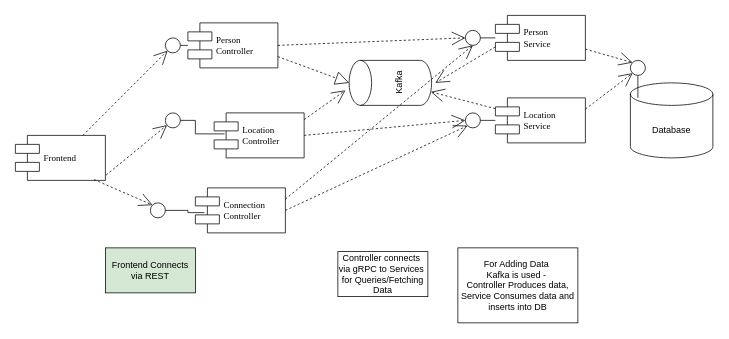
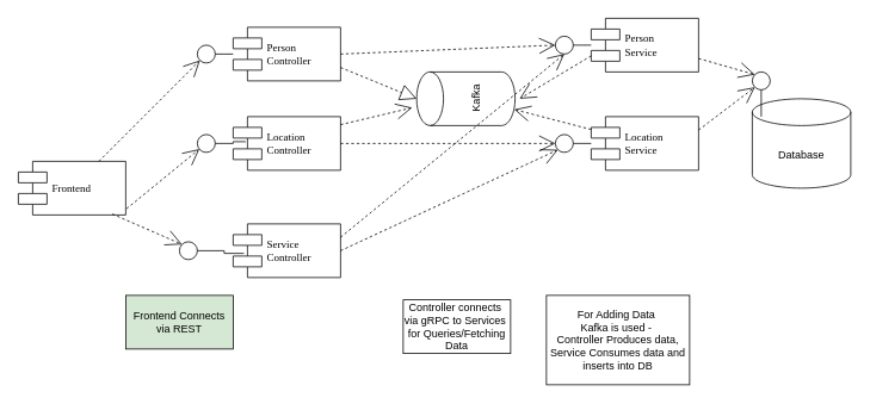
  <mxCell id="0" />
  <mxCell id="1" parent="0" />
- <mxCell id="2" value="Person&amp;nbsp;&lt;br&gt;Controller" style="shape=component;align=left;spacingLeft=36;rounded=0;shadow=0;comic=0;labelBackgroundColor=none;strokeWidth=1;fontFamily=Verdana;fontSize=12;html=1;" parent="1" vertex="1"><mxGeometry x="250" y="30" width="120" height="60" as="geometry" /></mxCell>
+ <mxCell id="2" value="Person&amp;nbsp;&lt;br&gt;Controller" style="shape=component;align=left;spacingLeft=36;rounded=0;shadow=0;comic=0;labelBackgroundColor=none;strokeWidth=1;fontFamily=Verdana;fontSize=12;html=1;" parent="1" vertex="1"><mxGeometry x="260" y="30" width="120" height="60" as="geometry" /></mxCell>
  <mxCell id="3" value="" style="ellipse;whiteSpace=wrap;html=1;rounded=0;shadow=0;comic=0;labelBackgroundColor=none;strokeWidth=1;fontFamily=Verdana;fontSize=12;align=center;" parent="1" vertex="1"><mxGeometry x="220" y="50" width="20" height="20" as="geometry" /></mxCell>
- <mxCell id="4" value="Location&lt;br&gt;Controller" style="shape=component;align=left;spacingLeft=36;rounded=0;shadow=0;comic=0;labelBackgroundColor=none;strokeWidth=1;fontFamily=Verdana;fontSize=12;html=1;" parent="1" vertex="1"><mxGeometry x="285" y="150" width="120" height="60" as="geometry" /></mxCell>
+ <mxCell id="4" value="Location&lt;br&gt;Controller" style="shape=component;align=left;spacingLeft=36;rounded=0;shadow=0;comic=0;labelBackgroundColor=none;strokeWidth=1;fontFamily=Verdana;fontSize=12;html=1;" parent="1" vertex="1"><mxGeometry x="260" y="130" width="120" height="60" as="geometry" /></mxCell>
  <mxCell id="5" value="" style="ellipse;whiteSpace=wrap;html=1;rounded=0;shadow=0;comic=0;labelBackgroundColor=none;strokeWidth=1;fontFamily=Verdana;fontSize=12;align=center;" parent="1" vertex="1"><mxGeometry x="220" y="150" width="20" height="20" as="geometry" /></mxCell>
  <mxCell id="6" value="Frontend" style="shape=component;align=left;spacingLeft=36;rounded=0;shadow=0;comic=0;labelBackgroundColor=none;strokeWidth=1;fontFamily=Verdana;fontSize=12;html=1;" parent="1" vertex="1"><mxGeometry x="20" y="180" width="120" height="60" as="geometry" /></mxCell>
  <mxCell id="7" style="edgeStyle=none;rounded=0;html=1;dashed=1;labelBackgroundColor=none;startArrow=none;startFill=0;startSize=8;endArrow=open;endFill=0;endSize=16;fontFamily=Verdana;fontSize=12;" parent="1" source="6" target="3" edge="1"><mxGeometry relative="1" as="geometry" /></mxCell>
  <mxCell id="8" style="edgeStyle=none;rounded=0;html=1;dashed=1;labelBackgroundColor=none;startArrow=none;startFill=0;startSize=8;endArrow=open;endFill=0;endSize=16;fontFamily=Verdana;fontSize=12;exitX=1.008;exitY=0.883;exitDx=0;exitDy=0;exitPerimeter=0;" parent="1" source="6" target="5" edge="1"><mxGeometry relative="1" as="geometry"><mxPoint x="252.958" y="490" as="sourcePoint" /></mxGeometry></mxCell>
  <mxCell id="9" style="edgeStyle=elbowEdgeStyle;rounded=0;html=1;labelBackgroundColor=none;startArrow=none;startFill=0;startSize=8;endArrow=none;endFill=0;endSize=16;fontFamily=Verdana;fontSize=12;exitX=1;exitY=0.5;exitDx=0;exitDy=0;entryX=0.117;entryY=0.467;entryDx=0;entryDy=0;entryPerimeter=0;" parent="1" source="5" target="4" edge="1"><mxGeometry relative="1" as="geometry"><mxPoint x="250" y="210" as="sourcePoint" /><Array as="points"><mxPoint x="260" y="150" /></Array></mxGeometry></mxCell>
  <mxCell id="10" style="edgeStyle=elbowEdgeStyle;rounded=0;html=1;labelBackgroundColor=none;startArrow=none;startFill=0;startSize=8;endArrow=none;endFill=0;endSize=16;fontFamily=Verdana;fontSize=12;" parent="1" source="3" target="2" edge="1"><mxGeometry relative="1" as="geometry" /></mxCell>
- <mxCell id="11" value="Connection&lt;br&gt;Controller" style="shape=component;align=left;spacingLeft=36;rounded=0;shadow=0;comic=0;labelBackgroundColor=none;strokeWidth=1;fontFamily=Verdana;fontSize=12;html=1;" vertex="1" parent="1"><mxGeometry x="260" y="250" width="120" height="60" as="geometry" /></mxCell>
+ <mxCell id="11" value="Service&lt;br&gt;Controller" style="shape=component;align=left;spacingLeft=36;rounded=0;shadow=0;comic=0;labelBackgroundColor=none;strokeWidth=1;fontFamily=Verdana;fontSize=12;html=1;" vertex="1" parent="1"><mxGeometry x="260" y="250" width="120" height="60" as="geometry" /></mxCell>
  <mxCell id="12" value="" style="ellipse;whiteSpace=wrap;html=1;rounded=0;shadow=0;comic=0;labelBackgroundColor=none;strokeWidth=1;fontFamily=Verdana;fontSize=12;align=center;" vertex="1" parent="1"><mxGeometry x="200" y="270" width="20" height="20" as="geometry" /></mxCell>
  <mxCell id="13" style="edgeStyle=elbowEdgeStyle;rounded=0;html=1;labelBackgroundColor=none;startArrow=none;startFill=0;startSize=8;endArrow=none;endFill=0;endSize=16;fontFamily=Verdana;fontSize=12;exitX=1;exitY=0.5;exitDx=0;exitDy=0;entryX=0.1;entryY=0.55;entryDx=0;entryDy=0;entryPerimeter=0;" edge="1" parent="1" source="12" target="11"><mxGeometry relative="1" as="geometry"><mxPoint x="250" y="170" as="sourcePoint" /><mxPoint x="284.04" y="168.02" as="targetPoint" /><Array as="points"><mxPoint x="250" y="270" /></Array></mxGeometry></mxCell>
  <mxCell id="14" style="edgeStyle=none;rounded=0;html=1;dashed=1;labelBackgroundColor=none;startArrow=none;startFill=0;startSize=8;endArrow=open;endFill=0;endSize=16;fontFamily=Verdana;fontSize=12;exitX=0.875;exitY=0.983;exitDx=0;exitDy=0;exitPerimeter=0;entryX=0;entryY=0;entryDx=0;entryDy=0;" edge="1" parent="1" source="6" target="12"><mxGeometry relative="1" as="geometry"><mxPoint x="150.96" y="167.98" as="sourcePoint" /><mxPoint x="230.003" y="169.775" as="targetPoint" /><Array as="points" /></mxGeometry></mxCell>
  <mxCell id="15" value="Database" style="shape=cylinder3;whiteSpace=wrap;html=1;boundedLbl=1;backgroundOutline=1;size=15;" vertex="1" parent="1"><mxGeometry x="840" y="110" width="110" height="100" as="geometry" /></mxCell>
  <mxCell id="16" value="Kafka" style="shape=cylinder3;whiteSpace=wrap;html=1;boundedLbl=1;backgroundOutline=1;size=15;rotation=-90;" vertex="1" parent="1"><mxGeometry x="490" y="55" width="60" height="110" as="geometry" /></mxCell>
  <mxCell id="17" value="Frontend Connects via REST" style="rounded=0;whiteSpace=wrap;html=1;fillColor=#d5e8d4;" vertex="1" parent="1"><mxGeometry x="140" y="330" width="120" height="60" as="geometry" /></mxCell>
  <mxCell id="18" value="Person&amp;nbsp;&lt;br&gt;Service" style="shape=component;align=left;spacingLeft=36;rounded=0;shadow=0;comic=0;labelBackgroundColor=none;strokeWidth=1;fontFamily=Verdana;fontSize=12;html=1;" vertex="1" parent="1"><mxGeometry x="660" y="20" width="120" height="60" as="geometry" /></mxCell>
  <mxCell id="19" value="" style="ellipse;whiteSpace=wrap;html=1;rounded=0;shadow=0;comic=0;labelBackgroundColor=none;strokeWidth=1;fontFamily=Verdana;fontSize=12;align=center;" vertex="1" parent="1"><mxGeometry x="620" y="40" width="20" height="20" as="geometry" /></mxCell>
  <mxCell id="20" style="edgeStyle=elbowEdgeStyle;rounded=0;html=1;labelBackgroundColor=none;startArrow=none;startFill=0;startSize=8;endArrow=none;endFill=0;endSize=16;fontFamily=Verdana;fontSize=12;" edge="1" parent="1" source="19" target="18"><mxGeometry relative="1" as="geometry" /></mxCell>
  <mxCell id="21" value="Location&lt;br&gt;Service" style="shape=component;align=left;spacingLeft=36;rounded=0;shadow=0;comic=0;labelBackgroundColor=none;strokeWidth=1;fontFamily=Verdana;fontSize=12;html=1;" vertex="1" parent="1"><mxGeometry x="660" y="130" width="120" height="60" as="geometry" /></mxCell>
  <mxCell id="22" value="" style="ellipse;whiteSpace=wrap;html=1;rounded=0;shadow=0;comic=0;labelBackgroundColor=none;strokeWidth=1;fontFamily=Verdana;fontSize=12;align=center;" vertex="1" parent="1"><mxGeometry x="620" y="150" width="20" height="20" as="geometry" /></mxCell>
  <mxCell id="23" style="edgeStyle=elbowEdgeStyle;rounded=0;html=1;labelBackgroundColor=none;startArrow=none;startFill=0;startSize=8;endArrow=none;endFill=0;endSize=16;fontFamily=Verdana;fontSize=12;" edge="1" parent="1" source="22" target="21"><mxGeometry relative="1" as="geometry" /></mxCell>
  <mxCell id="24" value="" style="ellipse;whiteSpace=wrap;html=1;rounded=0;shadow=0;comic=0;labelBackgroundColor=none;strokeWidth=1;fontFamily=Verdana;fontSize=12;align=center;" vertex="1" parent="1"><mxGeometry x="840" y="80" width="20" height="20" as="geometry" /></mxCell>
  <mxCell id="25" style="edgeStyle=elbowEdgeStyle;rounded=0;html=1;labelBackgroundColor=none;startArrow=none;startFill=0;startSize=8;endArrow=none;endFill=0;endSize=16;fontFamily=Verdana;fontSize=12;" edge="1" parent="1"><mxGeometry relative="1" as="geometry"><mxPoint x="850" y="100" as="sourcePoint" /><mxPoint x="850" y="130" as="targetPoint" /><Array as="points"><mxPoint x="850" y="110" /></Array></mxGeometry></mxCell>
  <mxCell id="26" style="edgeStyle=none;rounded=0;html=1;dashed=1;labelBackgroundColor=none;startArrow=none;startFill=0;startSize=8;endArrow=open;endFill=0;endSize=16;fontFamily=Verdana;fontSize=12;exitX=1;exitY=0.75;exitDx=0;exitDy=0;entryX=0;entryY=0;entryDx=0;entryDy=0;" edge="1" parent="1" source="18" target="24"><mxGeometry relative="1" as="geometry"><mxPoint x="150.96" y="167.98" as="sourcePoint" /><mxPoint x="230.003" y="169.775" as="targetPoint" /><Array as="points" /></mxGeometry></mxCell>
  <mxCell id="27" style="edgeStyle=none;rounded=0;html=1;dashed=1;labelBackgroundColor=none;startArrow=none;startFill=0;startSize=8;endArrow=open;endFill=0;endSize=16;fontFamily=Verdana;fontSize=12;exitX=1;exitY=0.25;exitDx=0;exitDy=0;entryX=0;entryY=1;entryDx=0;entryDy=0;" edge="1" parent="1" source="21" target="24"><mxGeometry relative="1" as="geometry"><mxPoint x="790" y="75" as="sourcePoint" /><mxPoint x="852.929" y="92.929" as="targetPoint" /><Array as="points" /></mxGeometry></mxCell>
  <mxCell id="28" style="edgeStyle=none;rounded=0;html=1;dashed=1;labelBackgroundColor=none;startArrow=none;startFill=0;startSize=8;endArrow=open;endFill=0;endSize=16;fontFamily=Verdana;fontSize=12;exitX=1;exitY=0.5;exitDx=0;exitDy=0;entryX=0;entryY=0.5;entryDx=0;entryDy=0;" edge="1" parent="1" source="2" target="19"><mxGeometry relative="1" as="geometry"><mxPoint x="790" y="75" as="sourcePoint" /><mxPoint x="852.929" y="92.929" as="targetPoint" /><Array as="points" /></mxGeometry></mxCell>
  <mxCell id="29" style="edgeStyle=none;rounded=0;html=1;dashed=1;labelBackgroundColor=none;startArrow=none;startFill=0;startSize=8;endArrow=open;endFill=0;endSize=16;fontFamily=Verdana;fontSize=12;exitX=1;exitY=0.5;exitDx=0;exitDy=0;entryX=0;entryY=0.5;entryDx=0;entryDy=0;" edge="1" parent="1" source="4" target="22"><mxGeometry relative="1" as="geometry"><mxPoint x="390" y="70" as="sourcePoint" /><mxPoint x="630" y="60" as="targetPoint" /><Array as="points" /></mxGeometry></mxCell>
  <mxCell id="30" style="edgeStyle=none;rounded=0;html=1;dashed=1;labelBackgroundColor=none;startArrow=none;startFill=0;startSize=8;endArrow=open;endFill=0;endSize=16;fontFamily=Verdana;fontSize=12;exitX=1;exitY=0.25;exitDx=0;exitDy=0;entryX=0.5;entryY=1;entryDx=0;entryDy=0;" edge="1" parent="1" source="11" target="19"><mxGeometry relative="1" as="geometry"><mxPoint x="400" y="80" as="sourcePoint" /><mxPoint x="640" y="70" as="targetPoint" /><Array as="points" /></mxGeometry></mxCell>
  <mxCell id="31" style="edgeStyle=none;rounded=0;html=1;dashed=1;labelBackgroundColor=none;startArrow=none;startFill=0;startSize=8;endArrow=open;endFill=0;endSize=16;fontFamily=Verdana;fontSize=12;exitX=1;exitY=0.5;exitDx=0;exitDy=0;entryX=0;entryY=1;entryDx=0;entryDy=0;" edge="1" parent="1" source="11" target="22"><mxGeometry relative="1" as="geometry"><mxPoint x="390" y="275" as="sourcePoint" /><mxPoint x="640" y="70" as="targetPoint" /><Array as="points" /></mxGeometry></mxCell>
  <mxCell id="32" value="Controller connects&amp;nbsp;&lt;br&gt;via gRPC to Services&amp;nbsp;&lt;br&gt;for Queries/Fetching Data" style="rounded=0;whiteSpace=wrap;html=1;" vertex="1" parent="1"><mxGeometry x="450" y="335" width="120" height="60" as="geometry" /></mxCell>
  <mxCell id="33" value="For Adding Data&amp;nbsp;&lt;br&gt;Kafka is used -&amp;nbsp;&lt;br&gt;Controller Produces data, Service Consumes data and inserts into DB" style="rounded=0;whiteSpace=wrap;html=1;" vertex="1" parent="1"><mxGeometry x="610" y="330" width="160" height="100" as="geometry" /></mxCell>
  <mxCell id="34" style="edgeStyle=none;rounded=0;html=1;dashed=1;labelBackgroundColor=none;startArrow=none;startFill=0;startSize=8;endArrow=block;endFill=0;endSize=16;fontFamily=Verdana;fontSize=12;exitX=1;exitY=0.75;exitDx=0;exitDy=0;entryX=0.5;entryY=0;entryDx=0;entryDy=0;entryPerimeter=0;" edge="1" parent="1" source="2" target="16"><mxGeometry relative="1" as="geometry"><mxPoint x="390" y="70" as="sourcePoint" /><mxPoint x="630" y="60" as="targetPoint" /><Array as="points" /></mxGeometry></mxCell>
  <mxCell id="35" style="edgeStyle=none;rounded=0;html=1;dashed=1;labelBackgroundColor=none;startArrow=none;startFill=0;startSize=8;endArrow=open;endFill=0;endSize=16;fontFamily=Verdana;fontSize=12;exitX=1;exitY=0.15;exitDx=0;exitDy=0;exitPerimeter=0;" edge="1" parent="1" source="4"><mxGeometry relative="1" as="geometry"><mxPoint x="390" y="85" as="sourcePoint" /><mxPoint x="460" y="120" as="targetPoint" /><Array as="points" /></mxGeometry></mxCell>
  <mxCell id="36" style="edgeStyle=none;rounded=0;html=1;dashed=1;labelBackgroundColor=none;startArrow=none;startFill=0;startSize=8;endArrow=open;endFill=0;endSize=16;fontFamily=Verdana;fontSize=12;entryX=0.3;entryY=0.991;entryDx=0;entryDy=0;entryPerimeter=0;" edge="1" parent="1" source="21" target="16"><mxGeometry relative="1" as="geometry"><mxPoint x="390" y="149" as="sourcePoint" /><mxPoint x="470" y="130" as="targetPoint" /><Array as="points" /></mxGeometry></mxCell>
  <mxCell id="37" style="edgeStyle=none;rounded=0;html=1;dashed=1;labelBackgroundColor=none;startArrow=none;startFill=0;startSize=8;endArrow=open;endFill=0;endSize=16;fontFamily=Verdana;fontSize=12;exitX=0;exitY=0.7;exitDx=0;exitDy=0;" edge="1" parent="1" source="18"><mxGeometry relative="1" as="geometry"><mxPoint x="670" y="154.382" as="sourcePoint" /><mxPoint x="580" y="110" as="targetPoint" /><Array as="points" /></mxGeometry></mxCell>
